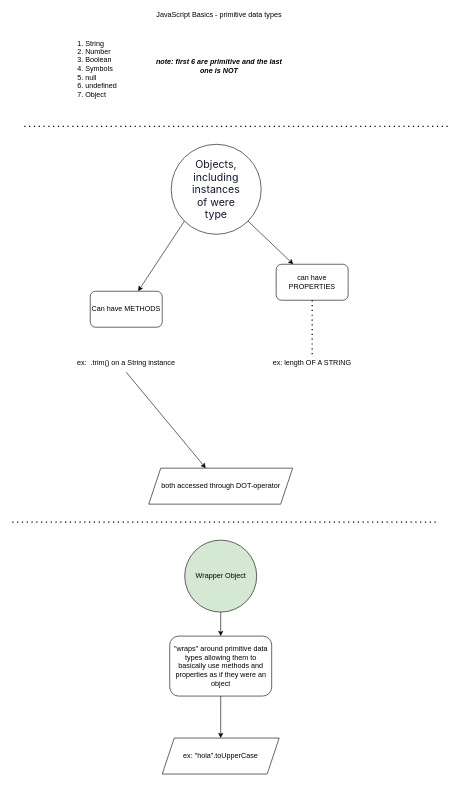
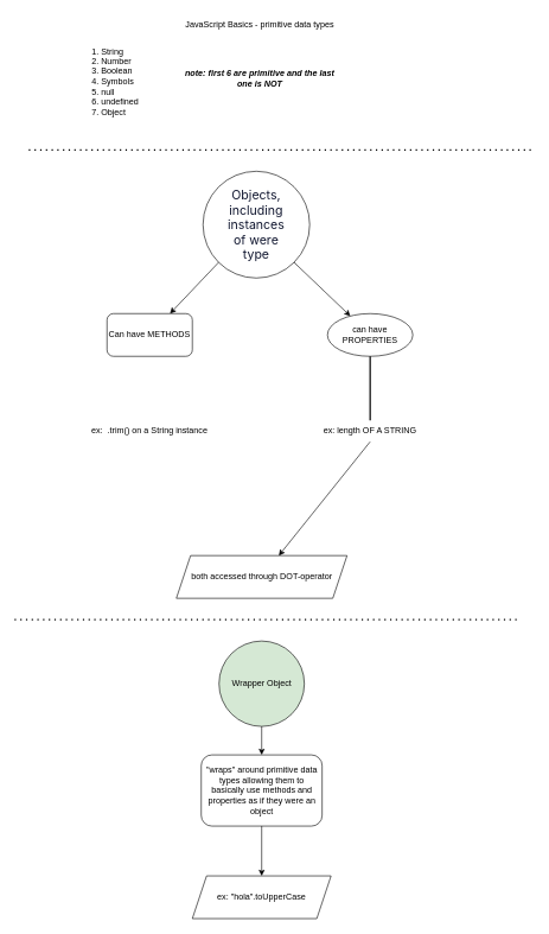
  <mxCell id="0" />
  <mxCell id="1" parent="0" />
- <mxCell id="2" value="JavaScript Basics - primitive data types" style="text;html=1;strokeColor=none;fillColor=none;align=center;verticalAlign=middle;whiteSpace=wrap;rounded=0;" parent="1" vertex="1"><mxGeometry x="245" y="10" width="240" height="30" as="geometry" /></mxCell>
+ <mxCell id="2" value="JavaScript Basics - primitive data types" style="text;html=1;strokeColor=none;fillColor=none;align=center;verticalAlign=middle;whiteSpace=wrap;rounded=0;" parent="1" vertex="1"><mxGeometry x="245" y="20" width="240" height="30" as="geometry" /></mxCell>
  <mxCell id="3" value="&lt;ol&gt;&lt;li&gt;String&lt;/li&gt;&lt;li&gt;Number&lt;/li&gt;&lt;li&gt;Boolean&lt;/li&gt;&lt;li&gt;Symbols&lt;/li&gt;&lt;li&gt;null&lt;/li&gt;&lt;li&gt;undefined&lt;/li&gt;&lt;li&gt;Object&lt;/li&gt;&lt;/ol&gt;" style="text;strokeColor=none;fillColor=none;html=1;whiteSpace=wrap;verticalAlign=middle;overflow=hidden;" parent="1" vertex="1"><mxGeometry x="100" y="50" width="170" height="120" as="geometry" /></mxCell>
  <mxCell id="4" value="&lt;i&gt;&lt;b&gt;note: first 6 are primitive and the last one is NOT&lt;/b&gt;&lt;/i&gt;" style="text;html=1;strokeColor=none;fillColor=none;align=center;verticalAlign=middle;whiteSpace=wrap;rounded=0;" parent="1" vertex="1"><mxGeometry x="250" y="95" width="230" height="30" as="geometry" /></mxCell>
  <mxCell id="5" value="" style="ellipse;whiteSpace=wrap;html=1;aspect=fixed;" parent="1" vertex="1"><mxGeometry x="285" y="240" width="150" height="150" as="geometry" /></mxCell>
  <mxCell id="6" value="" style="endArrow=none;dashed=1;html=1;dashPattern=1 3;strokeWidth=2;rounded=0;" parent="1" edge="1"><mxGeometry width="50" height="50" relative="1" as="geometry"><mxPoint x="40" y="210" as="sourcePoint" /><mxPoint x="750" y="210" as="targetPoint" /></mxGeometry></mxCell>
  <mxCell id="7" value="&lt;meta charset=&quot;utf-8&quot;&gt;&lt;span style=&quot;color: rgb(16, 22, 47); font-family: Apercu, -apple-system, &amp;quot;system-ui&amp;quot;, &amp;quot;Segoe UI&amp;quot;, Roboto, Ubuntu, Cantarell, &amp;quot;Fira Sans&amp;quot;, &amp;quot;Droid Sans&amp;quot;, &amp;quot;Helvetica Neue&amp;quot;, sans-serif; font-size: 17.6px; font-style: normal; font-variant-ligatures: normal; font-variant-caps: normal; font-weight: 400; letter-spacing: normal; orphans: 2; text-align: left; text-indent: 0px; text-transform: none; widows: 2; word-spacing: 0px; -webkit-text-stroke-width: 0px; background-color: rgb(255, 255, 255); text-decoration-thickness: initial; text-decoration-style: initial; text-decoration-color: initial; float: none; display: inline !important;&quot;&gt;Objects, including instances of were type&lt;/span&gt;" style="text;html=1;strokeColor=none;fillColor=none;align=center;verticalAlign=middle;whiteSpace=wrap;rounded=0;" parent="1" vertex="1"><mxGeometry x="330" y="300" width="60" height="30" as="geometry" /></mxCell>
  <mxCell id="8" value="" style="endArrow=classic;html=1;rounded=0;exitX=1;exitY=1;exitDx=0;exitDy=0;" parent="1" source="5" target="9" edge="1"><mxGeometry width="50" height="50" relative="1" as="geometry"><mxPoint x="440" y="390" as="sourcePoint" /><mxPoint x="480" y="420" as="targetPoint" /></mxGeometry></mxCell>
- <mxCell id="9" value="can have PROPERTIES" style="rounded=1;whiteSpace=wrap;html=1;" parent="1" vertex="1"><mxGeometry x="460" y="440" width="120" height="60" as="geometry" /></mxCell>
+ <mxCell id="9" value="can have PROPERTIES" style="ellipse;whiteSpace=wrap;html=1;" parent="1" vertex="1"><mxGeometry x="460" y="440" width="120" height="60" as="geometry" /></mxCell>
  <mxCell id="10" value="" style="endArrow=classic;html=1;rounded=0;exitX=0;exitY=1;exitDx=0;exitDy=0;" parent="1" source="5" target="11" edge="1"><mxGeometry width="50" height="50" relative="1" as="geometry"><mxPoint x="423.033" y="378.033" as="sourcePoint" /><mxPoint x="490" y="430" as="targetPoint" /></mxGeometry></mxCell>
- <mxCell id="11" value="Can have METHODS" style="rounded=1;whiteSpace=wrap;html=1;" parent="1" vertex="1"><mxGeometry x="150" y="485" width="120" height="60" as="geometry" /></mxCell>
+ <mxCell id="11" value="Can have METHODS" style="rounded=1;whiteSpace=wrap;html=1;" parent="1" vertex="1"><mxGeometry x="150" y="440" width="120" height="60" as="geometry" /></mxCell>
  <mxCell id="12" value="ex:&amp;nbsp; .trim() on a String instance" style="text;html=1;strokeColor=none;fillColor=none;align=center;verticalAlign=middle;whiteSpace=wrap;rounded=0;" parent="1" vertex="1"><mxGeometry x="115" y="590" width="190" height="30" as="geometry" /></mxCell>
- <mxCell id="13" value="" style="endArrow=none;dashed=1;html=1;dashPattern=1 3;strokeWidth=2;rounded=0;entryX=0.5;entryY=1;entryDx=0;entryDy=0;exitX=0.5;exitY=0;exitDx=0;exitDy=0;" parent="1" source="14" target="9" edge="1"><mxGeometry width="50" height="50" relative="1" as="geometry"><mxPoint x="220" y="590" as="sourcePoint" /><mxPoint x="220" y="510" as="targetPoint" /></mxGeometry></mxCell>
+ <mxCell id="13" value="" style="endArrow=none;dashed=0;html=1;dashPattern=1 3;strokeWidth=2;rounded=0;entryX=0.5;entryY=1;entryDx=0;entryDy=0;exitX=0.5;exitY=0;exitDx=0;exitDy=0;" parent="1" source="14" target="9" edge="1"><mxGeometry width="50" height="50" relative="1" as="geometry"><mxPoint x="220" y="590" as="sourcePoint" /><mxPoint x="220" y="510" as="targetPoint" /></mxGeometry></mxCell>
  <mxCell id="14" value="ex: length OF A STRING" style="text;html=1;strokeColor=none;fillColor=none;align=center;verticalAlign=middle;whiteSpace=wrap;rounded=0;" parent="1" vertex="1"><mxGeometry x="425" y="590" width="190" height="30" as="geometry" /></mxCell>
  <mxCell id="15" value="" style="endArrow=none;dashed=1;html=1;dashPattern=1 3;strokeWidth=2;rounded=0;" edge="1" parent="1"><mxGeometry width="50" height="50" relative="1" as="geometry"><mxPoint x="20" y="870" as="sourcePoint" /><mxPoint x="730" y="870" as="targetPoint" /></mxGeometry></mxCell>
  <mxCell id="16" value="Wrapper Object" style="ellipse;whiteSpace=wrap;html=1;aspect=fixed;fillColor=#d5e8d4;" vertex="1" parent="1"><mxGeometry x="307.5" y="900" width="120" height="120" as="geometry" /></mxCell>
  <mxCell id="17" value="" style="endArrow=classic;html=1;rounded=0;exitX=0.5;exitY=1;exitDx=0;exitDy=0;entryX=0.5;entryY=0;entryDx=0;entryDy=0;" edge="1" parent="1" source="16" target="18"><mxGeometry width="50" height="50" relative="1" as="geometry"><mxPoint x="392.5" y="1040" as="sourcePoint" /><mxPoint x="272.5" y="1110" as="targetPoint" /></mxGeometry></mxCell>
  <mxCell id="18" value="&quot;wraps&quot; around primitive data types allowing them to basically use methods and properties as if they were an object" style="rounded=1;whiteSpace=wrap;html=1;" vertex="1" parent="1"><mxGeometry x="282.5" y="1060" width="170" height="100" as="geometry" /></mxCell>
  <mxCell id="19" value="" style="endArrow=classic;html=1;rounded=0;exitX=0.5;exitY=1;exitDx=0;exitDy=0;entryX=0.5;entryY=0;entryDx=0;entryDy=0;" edge="1" parent="1" source="18" target="20"><mxGeometry width="50" height="50" relative="1" as="geometry"><mxPoint x="392.5" y="1190" as="sourcePoint" /><mxPoint x="367.5" y="1190" as="targetPoint" /></mxGeometry></mxCell>
  <mxCell id="20" value="ex: &quot;hola&quot;.toUpperCase" style="shape=parallelogram;perimeter=parallelogramPerimeter;whiteSpace=wrap;html=1;fixedSize=1;" vertex="1" parent="1"><mxGeometry x="270" y="1230" width="195" height="60" as="geometry" /></mxCell>
- <mxCell id="21" value="" style="endArrow=classic;html=1;rounded=0;exitX=0.5;exitY=1;exitDx=0;exitDy=0;" edge="1" parent="1" source="12" target="23"><mxGeometry width="50" height="50" relative="1" as="geometry"><mxPoint x="360" y="720" as="sourcePoint" /><mxPoint x="340" y="750" as="targetPoint" /></mxGeometry></mxCell>
+ <mxCell id="22" value="" style="endArrow=classic;html=1;rounded=0;exitX=0.5;exitY=1;exitDx=0;exitDy=0;" edge="1" parent="1" source="14" target="23"><mxGeometry width="50" height="50" relative="1" as="geometry"><mxPoint x="335" y="620" as="sourcePoint" /><mxPoint x="420" y="750" as="targetPoint" /></mxGeometry></mxCell>
  <mxCell id="23" value="both accessed through DOT-operator" style="shape=parallelogram;perimeter=parallelogramPerimeter;whiteSpace=wrap;html=1;fixedSize=1;" vertex="1" parent="1"><mxGeometry x="247.5" y="780" width="240" height="60" as="geometry" /></mxCell>
